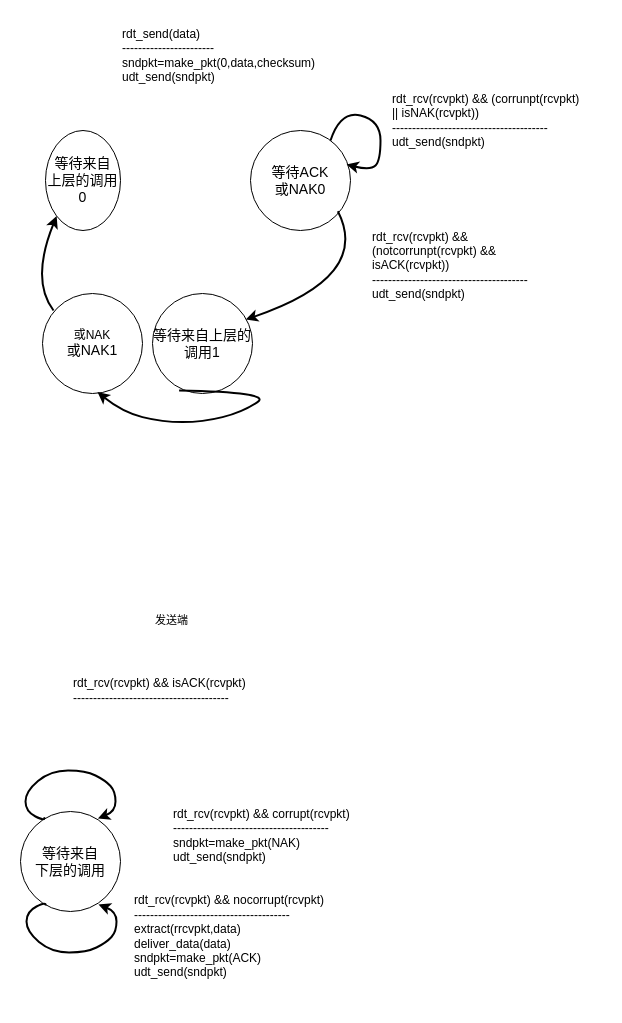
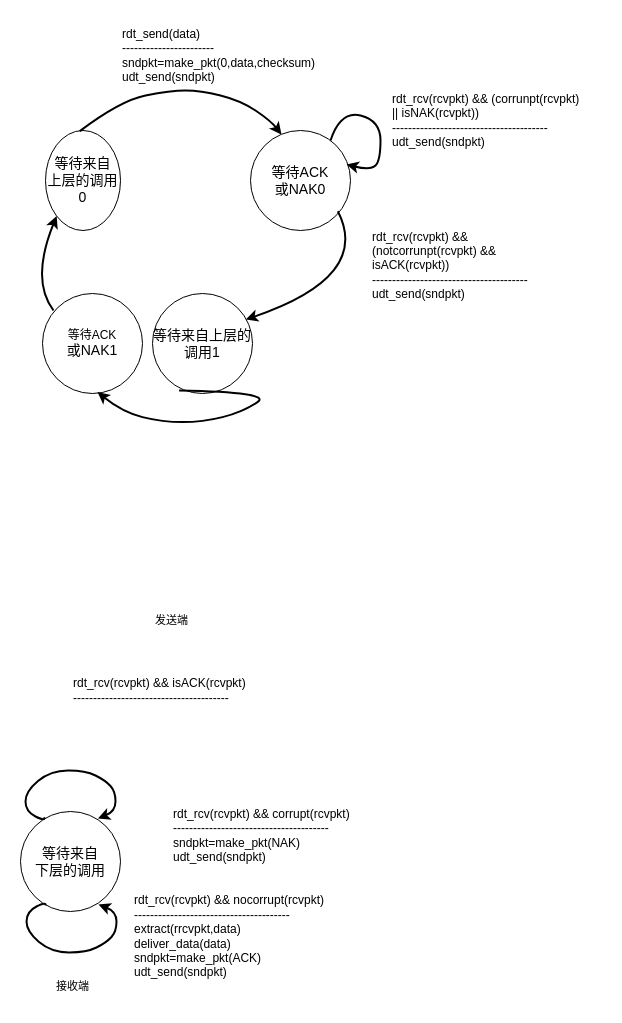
  <mxCell id="0" />
  <mxCell id="1" parent="0" />
  <mxCell id="2" value="&lt;font style=&quot;font-size: 14px;&quot;&gt;等待来自&lt;br&gt;上层的调用0&lt;/font&gt;" style="ellipse;whiteSpace=wrap;html=1;aspect=fixed;" vertex="1" parent="1"><mxGeometry x="45" y="130" width="75" height="100" as="geometry" /></mxCell>
+ <mxCell id="3" value="" style="curved=1;endArrow=classic;html=1;rounded=0;exitX=0.457;exitY=0.006;exitDx=0;exitDy=0;entryX=0.31;entryY=0.04;entryDx=0;entryDy=0;entryPerimeter=0;fontStyle=0;strokeWidth=2;exitPerimeter=0;" edge="1" parent="1" source="2" target="8"><mxGeometry width="50" height="50" relative="1" as="geometry"><mxPoint x="70" y="120" as="sourcePoint" /><mxPoint x="281.8" y="138.6" as="targetPoint" /><Array as="points"><mxPoint x="120" y="100" /><mxPoint x="170" y="90" /><mxPoint x="200" y="90" /><mxPoint x="240" y="100" /><mxPoint x="270" y="120" /></Array></mxGeometry></mxCell>
  <mxCell id="4" value="&lt;font style=&quot;font-size: 12px;&quot;&gt;rdt_send(data)&lt;br&gt;-----------------------&lt;br&gt;sndpkt=make_pkt(0,data,checksum)&lt;br&gt;udt_send(sndpkt)&lt;/font&gt;" style="text;html=1;align=left;verticalAlign=middle;resizable=0;points=[];autosize=1;strokeColor=none;fillColor=none;" vertex="1" parent="1"><mxGeometry x="120" y="20" width="220" height="70" as="geometry" /></mxCell>
  <mxCell id="5" value="rdt_rcv(rcvpkt) &amp;amp;&amp;amp; (corrunpt(rcvpkt) &lt;br&gt;|| isNAK(rcvpkt))&lt;br&gt;---------------------------------------&lt;br&gt;udt_send(sndpkt)" style="text;html=1;align=left;verticalAlign=middle;resizable=0;points=[];autosize=1;strokeColor=none;fillColor=none;" vertex="1" parent="1"><mxGeometry x="390" y="85" width="210" height="70" as="geometry" /></mxCell>
  <mxCell id="6" value="发送端" style="text;html=1;align=center;verticalAlign=middle;resizable=0;points=[];autosize=1;strokeColor=none;fillColor=none;fontSize=11;fontFamily=Helvetica;fontColor=default;" vertex="1" parent="1"><mxGeometry x="141" y="605" width="60" height="30" as="geometry" /></mxCell>
+ <mxCell id="7" value="接收端" style="text;html=1;align=center;verticalAlign=middle;resizable=0;points=[];autosize=1;strokeColor=none;fillColor=none;fontSize=11;fontFamily=Helvetica;fontColor=default;" vertex="1" parent="1"><mxGeometry x="42" y="971" width="60" height="30" as="geometry" /></mxCell>
  <mxCell id="8" value="&lt;span style=&quot;font-size: 14px;&quot;&gt;等待ACK&lt;br&gt;或NAK0&lt;/span&gt;" style="ellipse;whiteSpace=wrap;html=1;aspect=fixed;" vertex="1" parent="1"><mxGeometry x="250" y="130" width="100" height="100" as="geometry" /></mxCell>
  <mxCell id="9" value="" style="curved=1;endArrow=classic;html=1;rounded=0;entryX=0.961;entryY=0.669;entryDx=0;entryDy=0;entryPerimeter=0;fontStyle=0;strokeWidth=2;exitX=0.8;exitY=0.1;exitDx=0;exitDy=0;exitPerimeter=0;" edge="1" parent="1" source="8"><mxGeometry width="50" height="50" relative="1" as="geometry"><mxPoint x="330" y="130" as="sourcePoint" /><mxPoint x="346.1" y="163.9" as="targetPoint" /><Array as="points"><mxPoint x="340" y="110" /><mxPoint x="380" y="120" /><mxPoint x="380" y="160" /><mxPoint x="370" y="170" /></Array></mxGeometry></mxCell>
  <mxCell id="10" value="rdt_rcv(rcvpkt) &amp;amp;&amp;amp; isACK(rcvpkt)&lt;br&gt;---------------------------------------" style="text;html=1;align=left;verticalAlign=middle;resizable=0;points=[];autosize=1;strokeColor=none;fillColor=none;" vertex="1" parent="1"><mxGeometry x="71" y="670" width="200" height="40" as="geometry" /></mxCell>
  <mxCell id="11" value="&lt;font style=&quot;font-size: 14px;&quot;&gt;等待来自&lt;br&gt;下层的调用&lt;/font&gt;" style="ellipse;whiteSpace=wrap;html=1;aspect=fixed;" vertex="1" parent="1"><mxGeometry x="20" y="811" width="100" height="100" as="geometry" /></mxCell>
  <mxCell id="12" value="" style="curved=1;endArrow=classic;html=1;rounded=0;entryX=0.774;entryY=0.069;entryDx=0;entryDy=0;entryPerimeter=0;fontStyle=0;strokeWidth=2;exitX=0.237;exitY=0.057;exitDx=0;exitDy=0;exitPerimeter=0;" edge="1" parent="1" source="11" target="11"><mxGeometry width="50" height="50" relative="1" as="geometry"><mxPoint x="39.1" y="808.1" as="sourcePoint" /><mxPoint x="101.4" y="811" as="targetPoint" /><Array as="points"><mxPoint x="45" y="821" /><mxPoint x="25" y="811" /><mxPoint x="25" y="791" /><mxPoint x="50" y="770.1" /><mxPoint x="85" y="770" /><mxPoint x="105" y="780" /><mxPoint x="115" y="791" /><mxPoint x="115" y="811" /></Array></mxGeometry></mxCell>
  <mxCell id="13" value="rdt_rcv(rcvpkt) &amp;amp;&amp;amp; corrupt(rcvpkt)&lt;br&gt;---------------------------------------&lt;br&gt;sndpkt=make_pkt(NAK)&lt;br style=&quot;border-color: var(--border-color);&quot;&gt;udt_send(sndpkt)" style="text;html=1;align=left;verticalAlign=middle;resizable=0;points=[];autosize=1;strokeColor=none;fillColor=none;" vertex="1" parent="1"><mxGeometry x="171" y="800" width="200" height="70" as="geometry" /></mxCell>
  <mxCell id="14" value="" style="curved=1;endArrow=classic;html=1;rounded=0;entryX=0.774;entryY=0.069;entryDx=0;entryDy=0;entryPerimeter=0;fontStyle=0;strokeWidth=2;exitX=0.237;exitY=0.057;exitDx=0;exitDy=0;exitPerimeter=0;" edge="1" parent="1"><mxGeometry width="50" height="50" relative="1" as="geometry"><mxPoint x="45" y="905" as="sourcePoint" /><mxPoint x="98" y="904" as="targetPoint" /><Array as="points"><mxPoint x="46" y="901" /><mxPoint x="26" y="911" /><mxPoint x="26" y="931" /><mxPoint x="51" y="951.9" /><mxPoint x="86" y="952" /><mxPoint x="106" y="942" /><mxPoint x="116" y="931" /><mxPoint x="116" y="911" /></Array></mxGeometry></mxCell>
  <mxCell id="15" value="rdt_rcv(rcvpkt) &amp;amp;&amp;amp; nocorrupt(rcvpkt)&lt;br&gt;---------------------------------------&lt;br&gt;extract(rrcvpkt,data)&lt;br&gt;deliver_data(data)&lt;br&gt;sndpkt=make_pkt(ACK)&lt;br style=&quot;border-color: var(--border-color);&quot;&gt;udt_send(sndpkt)" style="text;html=1;align=left;verticalAlign=middle;resizable=0;points=[];autosize=1;strokeColor=none;fillColor=none;" vertex="1" parent="1"><mxGeometry x="132" y="886" width="210" height="100" as="geometry" /></mxCell>
- <mxCell id="16" value="或NAK&lt;br style=&quot;border-color: var(--border-color); font-size: 14px;&quot;&gt;&lt;span style=&quot;font-size: 14px;&quot;&gt;或NAK1&lt;/span&gt;" style="ellipse;whiteSpace=wrap;html=1;aspect=fixed;" vertex="1" parent="1"><mxGeometry x="42" y="293" width="100" height="100" as="geometry" /></mxCell>
+ <mxCell id="16" value="等待ACK&lt;br style=&quot;border-color: var(--border-color); font-size: 14px;&quot;&gt;&lt;span style=&quot;font-size: 14px;&quot;&gt;或NAK1&lt;/span&gt;" style="ellipse;whiteSpace=wrap;html=1;aspect=fixed;" vertex="1" parent="1"><mxGeometry x="42" y="293" width="100" height="100" as="geometry" /></mxCell>
  <mxCell id="17" value="&lt;span style=&quot;font-size: 14px;&quot;&gt;等待来自上层的调用1&lt;/span&gt;" style="ellipse;whiteSpace=wrap;html=1;aspect=fixed;" vertex="1" parent="1"><mxGeometry x="152" y="293" width="100" height="100" as="geometry" /></mxCell>
  <mxCell id="18" value="" style="curved=1;endArrow=classic;html=1;rounded=0;entryX=0.218;entryY=0.086;entryDx=0;entryDy=0;entryPerimeter=0;fontStyle=0;strokeWidth=2;exitX=0.266;exitY=0.97;exitDx=0;exitDy=0;exitPerimeter=0;" edge="1" parent="1" source="17"><mxGeometry width="50" height="50" relative="1" as="geometry"><mxPoint x="277" y="384" as="sourcePoint" /><mxPoint x="97" y="391.6" as="targetPoint" /><Array as="points"><mxPoint x="272" y="391.6" /><mxPoint x="242" y="411.6" /><mxPoint x="202" y="421.6" /><mxPoint x="162" y="421.6" /><mxPoint x="122" y="411.6" /></Array></mxGeometry></mxCell>
  <mxCell id="19" value="" style="curved=1;endArrow=classic;html=1;rounded=0;exitX=1;exitY=1;exitDx=0;exitDy=0;entryX=0.933;entryY=0.26;entryDx=0;entryDy=0;entryPerimeter=0;fontStyle=0;strokeWidth=2;" edge="1" parent="1" target="17"><mxGeometry width="50" height="50" relative="1" as="geometry"><mxPoint x="337.355" y="210.675" as="sourcePoint" /><mxPoint x="344.3" y="319.32" as="targetPoint" /><Array as="points"><mxPoint x="371" y="276.32" /></Array></mxGeometry></mxCell>
  <mxCell id="20" value="" style="curved=1;endArrow=classic;html=1;rounded=0;fontStyle=0;strokeWidth=2;entryX=0;entryY=1;entryDx=0;entryDy=0;" edge="1" parent="1" target="2"><mxGeometry width="50" height="50" relative="1" as="geometry"><mxPoint x="53" y="310" as="sourcePoint" /><mxPoint x="59.6" y="210" as="targetPoint" /><Array as="points"><mxPoint x="30" y="280" /></Array></mxGeometry></mxCell>
  <mxCell id="21" value="rdt_rcv(rcvpkt) &amp;amp;&amp;amp; &lt;br&gt;(notcorrunpt(rcvpkt) &amp;amp;&amp;amp;&lt;br&gt;isACK(rcvpkt))&lt;br&gt;---------------------------------------&lt;br&gt;udt_send(sndpkt)" style="text;html=1;align=left;verticalAlign=middle;resizable=0;points=[];autosize=1;strokeColor=none;fillColor=none;" vertex="1" parent="1"><mxGeometry x="370" y="220" width="180" height="90" as="geometry" /></mxCell>
